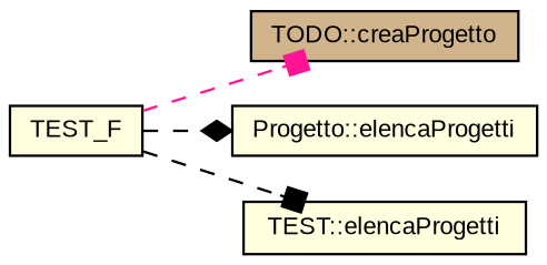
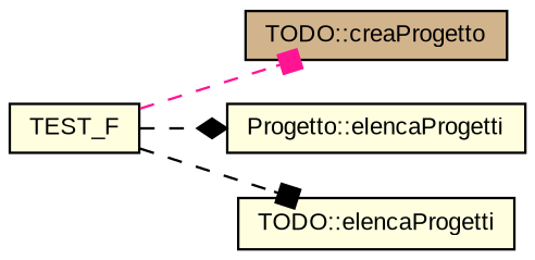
  digraph {
    fontname="Liberation Sans"
    rankdir=LR
    node [color=black fillcolor=lightyellow fontname="Liberation Sans" fontsize=10 shape=record style=filled]
    edge [arrowhead=box color=black fontname="Liberation Sans" fontsize=10 labelfontname=Helvetica labelfontsize=10 style=dashed]
    n1 [fontcolor=black height=0.2 label=TEST_F width=0.4]
    n2 [fillcolor=tan height=0.2 label="TODO::creaProgetto" width=0.4]
    n3 [height=0.2 label="Progetto::elencaProgetti" width=0.4]
-   n4 [height=0.2 label="TEST::elencaProgetti" width=0.4]
+   n4 [height=0.2 label="TODO::elencaProgetti" width=0.4]
    n1 -> n2 [color=deeppink]
    n1 -> n3 [arrowhead=diamond]
    n1 -> n4
  }
